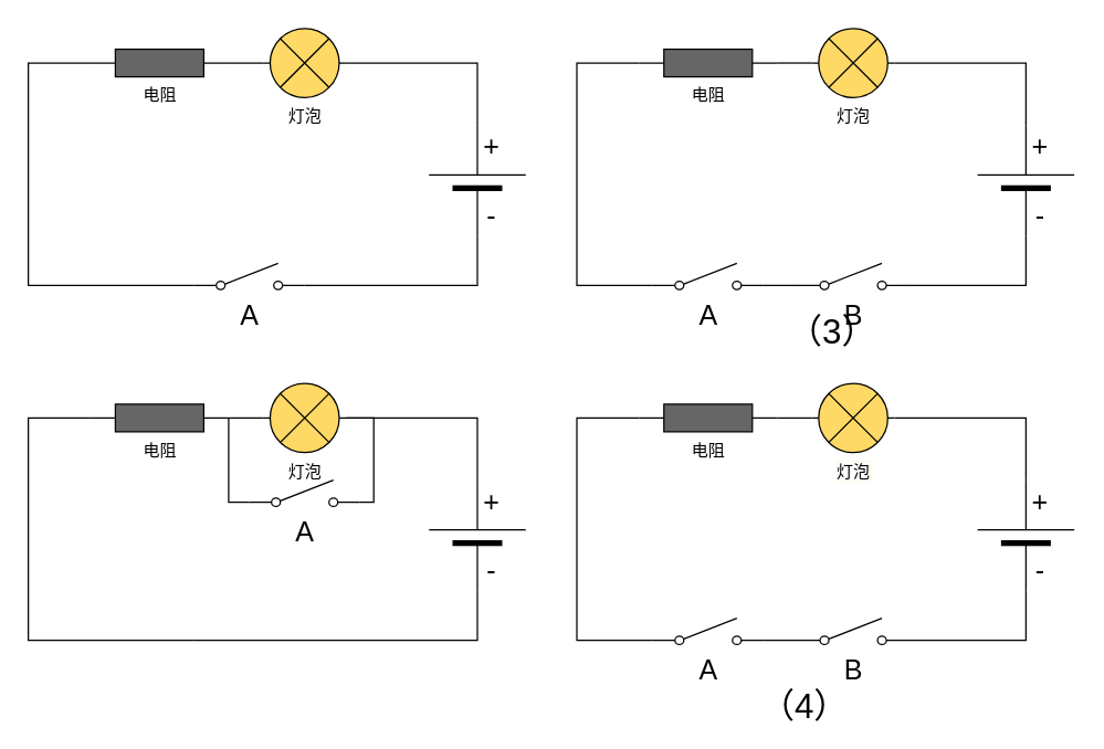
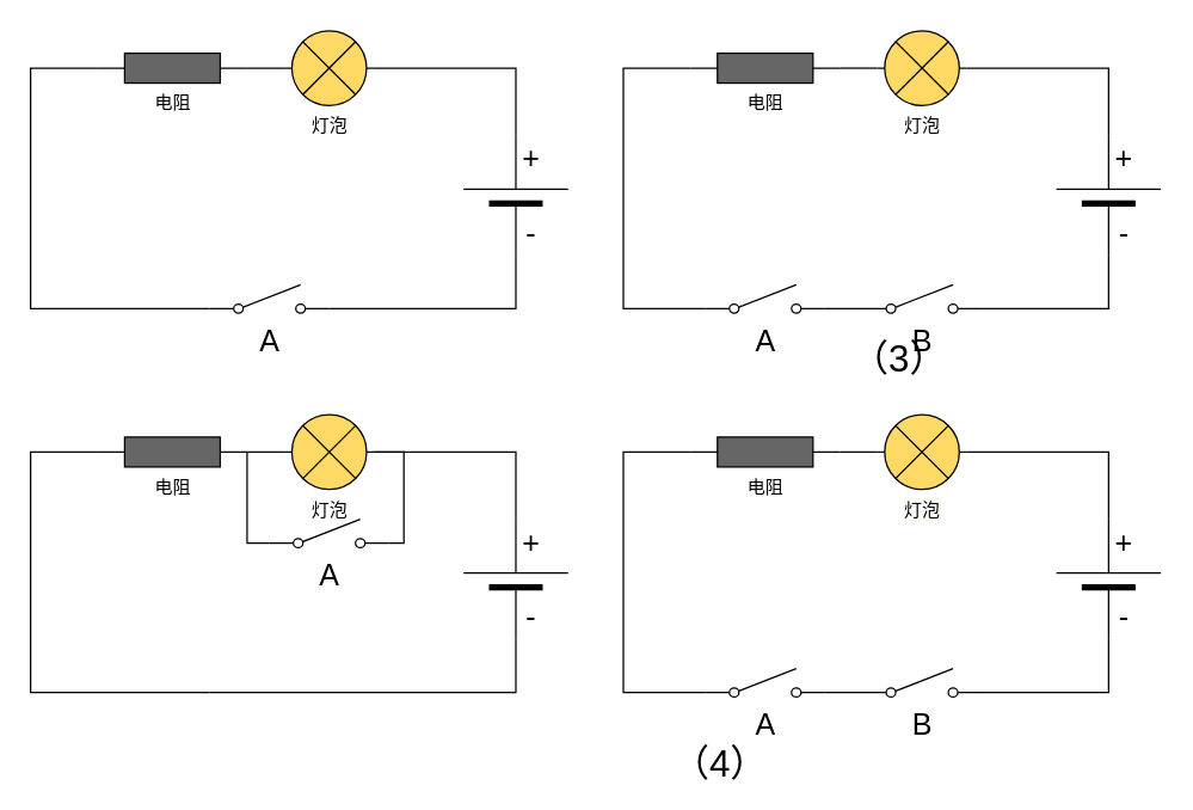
  <mxCell id="0" />
  <mxCell id="1" parent="0" />
  <mxCell id="2" value="&lt;font style=&quot;font-size: 20px&quot;&gt;A&lt;/font&gt;" style="pointerEvents=1;verticalLabelPosition=bottom;shadow=0;dashed=0;align=center;html=1;verticalAlign=top;shape=mxgraph.electrical.electro-mechanical.simple_switch;" vertex="1" parent="1"><mxGeometry x="140" y="190" width="80" height="19" as="geometry" /></mxCell>
  <mxCell id="3" style="edgeStyle=orthogonalEdgeStyle;rounded=0;orthogonalLoop=1;jettySize=auto;html=1;exitX=1;exitY=0.5;exitDx=0;exitDy=0;exitPerimeter=0;endArrow=none;endFill=0;" edge="1" parent="1" source="4" target="6"><mxGeometry relative="1" as="geometry" /></mxCell>
  <mxCell id="4" value="灯泡" style="pointerEvents=1;verticalLabelPosition=bottom;shadow=0;dashed=0;align=center;html=1;verticalAlign=top;shape=mxgraph.electrical.miscellaneous.light_bulb;fillColor=#FFD966;" vertex="1" parent="1"><mxGeometry x="190" y="20" width="60" height="50" as="geometry" /></mxCell>
  <mxCell id="5" style="edgeStyle=orthogonalEdgeStyle;rounded=0;orthogonalLoop=1;jettySize=auto;html=1;exitX=0;exitY=0.5;exitDx=0;exitDy=0;exitPerimeter=0;entryX=1;entryY=0.84;entryDx=0;entryDy=0;entryPerimeter=0;endArrow=none;endFill=0;" edge="1" parent="1" source="6" target="2"><mxGeometry relative="1" as="geometry" /></mxCell>
  <mxCell id="6" value="" style="verticalLabelPosition=bottom;shadow=0;dashed=0;align=center;fillColor=#000000;html=1;verticalAlign=top;strokeWidth=1;shape=mxgraph.electrical.miscellaneous.monocell_battery;direction=north;" vertex="1" parent="1"><mxGeometry x="310" y="90" width="70" height="80" as="geometry" /></mxCell>
  <mxCell id="7" style="edgeStyle=orthogonalEdgeStyle;rounded=0;orthogonalLoop=1;jettySize=auto;html=1;exitX=1;exitY=0.5;exitDx=0;exitDy=0;exitPerimeter=0;entryX=0;entryY=0.5;entryDx=0;entryDy=0;entryPerimeter=0;endArrow=none;endFill=0;" edge="1" parent="1" source="9" target="4"><mxGeometry relative="1" as="geometry" /></mxCell>
  <mxCell id="8" style="edgeStyle=orthogonalEdgeStyle;rounded=0;orthogonalLoop=1;jettySize=auto;html=1;entryX=0;entryY=0.84;entryDx=0;entryDy=0;entryPerimeter=0;endArrow=none;endFill=0;" edge="1" parent="1" source="9" target="2"><mxGeometry relative="1" as="geometry"><Array as="points"><mxPoint x="20" y="45" /><mxPoint x="20" y="206" /></Array></mxGeometry></mxCell>
  <mxCell id="9" value="电阻" style="pointerEvents=1;verticalLabelPosition=bottom;shadow=0;dashed=0;align=center;html=1;verticalAlign=top;shape=mxgraph.electrical.resistors.resistor_1;fillColor=#666666;" vertex="1" parent="1"><mxGeometry x="65" y="35" width="100" height="20" as="geometry" /></mxCell>
  <mxCell id="10" value="+" style="text;html=1;align=center;verticalAlign=middle;resizable=0;points=[];autosize=1;fontSize=20;" vertex="1" parent="1"><mxGeometry x="340" y="90" width="30" height="30" as="geometry" /></mxCell>
  <mxCell id="11" value="-" style="text;html=1;align=center;verticalAlign=middle;resizable=0;points=[];autosize=1;fontSize=20;" vertex="1" parent="1"><mxGeometry x="345" y="140" width="20" height="30" as="geometry" /></mxCell>
  <mxCell id="12" style="edgeStyle=orthogonalEdgeStyle;rounded=0;orthogonalLoop=1;jettySize=auto;html=1;exitX=1;exitY=0.84;exitDx=0;exitDy=0;exitPerimeter=0;entryX=0;entryY=0.84;entryDx=0;entryDy=0;entryPerimeter=0;endArrow=none;endFill=0;fontSize=20;" edge="1" parent="1" source="13" target="23"><mxGeometry relative="1" as="geometry" /></mxCell>
  <mxCell id="13" value="&lt;font style=&quot;font-size: 20px&quot;&gt;A&lt;/font&gt;" style="pointerEvents=1;verticalLabelPosition=bottom;shadow=0;dashed=0;align=center;html=1;verticalAlign=top;shape=mxgraph.electrical.electro-mechanical.simple_switch;" vertex="1" parent="1"><mxGeometry x="472" y="190" width="80" height="19" as="geometry" /></mxCell>
  <mxCell id="14" style="edgeStyle=orthogonalEdgeStyle;rounded=0;orthogonalLoop=1;jettySize=auto;html=1;exitX=1;exitY=0.5;exitDx=0;exitDy=0;exitPerimeter=0;endArrow=none;endFill=0;" edge="1" source="15" target="16" parent="1"><mxGeometry relative="1" as="geometry" /></mxCell>
  <mxCell id="15" value="灯泡" style="pointerEvents=1;verticalLabelPosition=bottom;shadow=0;dashed=0;align=center;html=1;verticalAlign=top;shape=mxgraph.electrical.miscellaneous.light_bulb;fillColor=#FFD966;" vertex="1" parent="1"><mxGeometry x="587" y="20" width="60" height="50" as="geometry" /></mxCell>
  <mxCell id="16" value="" style="verticalLabelPosition=bottom;shadow=0;dashed=0;align=center;fillColor=#000000;html=1;verticalAlign=top;strokeWidth=1;shape=mxgraph.electrical.miscellaneous.monocell_battery;direction=north;" vertex="1" parent="1"><mxGeometry x="707" y="90" width="70" height="80" as="geometry" /></mxCell>
  <mxCell id="17" style="edgeStyle=orthogonalEdgeStyle;rounded=0;orthogonalLoop=1;jettySize=auto;html=1;exitX=1;exitY=0.5;exitDx=0;exitDy=0;exitPerimeter=0;entryX=0;entryY=0.5;entryDx=0;entryDy=0;entryPerimeter=0;endArrow=none;endFill=0;" edge="1" source="19" target="15" parent="1"><mxGeometry relative="1" as="geometry" /></mxCell>
  <mxCell id="18" style="edgeStyle=orthogonalEdgeStyle;rounded=0;orthogonalLoop=1;jettySize=auto;html=1;entryX=0;entryY=0.84;entryDx=0;entryDy=0;entryPerimeter=0;endArrow=none;endFill=0;" edge="1" source="19" target="13" parent="1"><mxGeometry relative="1" as="geometry"><Array as="points"><mxPoint x="417" y="45" /><mxPoint x="417" y="206" /></Array></mxGeometry></mxCell>
  <mxCell id="19" value="电阻" style="pointerEvents=1;verticalLabelPosition=bottom;shadow=0;dashed=0;align=center;html=1;verticalAlign=top;shape=mxgraph.electrical.resistors.resistor_1;fillColor=#666666;" vertex="1" parent="1"><mxGeometry x="462" y="35" width="100" height="20" as="geometry" /></mxCell>
  <mxCell id="20" value="+" style="text;html=1;align=center;verticalAlign=middle;resizable=0;points=[];autosize=1;fontSize=20;" vertex="1" parent="1"><mxGeometry x="737" y="90" width="30" height="30" as="geometry" /></mxCell>
  <mxCell id="21" value="-" style="text;html=1;align=center;verticalAlign=middle;resizable=0;points=[];autosize=1;fontSize=20;" vertex="1" parent="1"><mxGeometry x="742" y="140" width="20" height="30" as="geometry" /></mxCell>
  <mxCell id="22" style="edgeStyle=orthogonalEdgeStyle;rounded=0;orthogonalLoop=1;jettySize=auto;html=1;exitX=1;exitY=0.84;exitDx=0;exitDy=0;exitPerimeter=0;entryX=0;entryY=1;entryDx=0;entryDy=0;entryPerimeter=0;endArrow=none;endFill=0;fontSize=20;" edge="1" parent="1" source="23" target="21"><mxGeometry relative="1" as="geometry" /></mxCell>
  <mxCell id="23" value="&lt;font style=&quot;font-size: 20px&quot;&gt;B&lt;/font&gt;" style="pointerEvents=1;verticalLabelPosition=bottom;shadow=0;dashed=0;align=center;html=1;verticalAlign=top;shape=mxgraph.electrical.electro-mechanical.simple_switch;" vertex="1" parent="1"><mxGeometry x="577" y="190" width="80" height="19" as="geometry" /></mxCell>
  <mxCell id="24" style="edgeStyle=orthogonalEdgeStyle;rounded=0;orthogonalLoop=1;jettySize=auto;html=1;exitX=1;exitY=0.84;exitDx=0;exitDy=0;exitPerimeter=0;entryX=0;entryY=0.84;entryDx=0;entryDy=0;entryPerimeter=0;endArrow=none;endFill=0;fontSize=20;" edge="1" source="25" target="35" parent="1"><mxGeometry relative="1" as="geometry" /></mxCell>
  <mxCell id="25" value="&lt;font style=&quot;font-size: 20px&quot;&gt;A&lt;/font&gt;" style="pointerEvents=1;verticalLabelPosition=bottom;shadow=0;dashed=0;align=center;html=1;verticalAlign=top;shape=mxgraph.electrical.electro-mechanical.simple_switch;" vertex="1" parent="1"><mxGeometry x="472" y="447" width="80" height="19" as="geometry" /></mxCell>
  <mxCell id="26" style="edgeStyle=orthogonalEdgeStyle;rounded=0;orthogonalLoop=1;jettySize=auto;html=1;exitX=1;exitY=0.5;exitDx=0;exitDy=0;exitPerimeter=0;endArrow=none;endFill=0;" edge="1" source="27" target="28" parent="1"><mxGeometry relative="1" as="geometry" /></mxCell>
  <mxCell id="27" value="&lt;span style=&quot;background-color: rgb(255 , 255 , 255)&quot;&gt;灯泡&lt;/span&gt;" style="pointerEvents=1;verticalLabelPosition=bottom;shadow=0;dashed=0;align=center;html=1;verticalAlign=top;shape=mxgraph.electrical.miscellaneous.light_bulb;labelBackgroundColor=#FFD966;fillColor=#FFD966;" vertex="1" parent="1"><mxGeometry x="587" y="277" width="60" height="50" as="geometry" /></mxCell>
  <mxCell id="28" value="" style="verticalLabelPosition=bottom;shadow=0;dashed=0;align=center;fillColor=#000000;html=1;verticalAlign=top;strokeWidth=1;shape=mxgraph.electrical.miscellaneous.monocell_battery;direction=north;" vertex="1" parent="1"><mxGeometry x="707" y="347" width="70" height="80" as="geometry" /></mxCell>
  <mxCell id="29" style="edgeStyle=orthogonalEdgeStyle;rounded=0;orthogonalLoop=1;jettySize=auto;html=1;exitX=1;exitY=0.5;exitDx=0;exitDy=0;exitPerimeter=0;entryX=0;entryY=0.5;entryDx=0;entryDy=0;entryPerimeter=0;endArrow=none;endFill=0;" edge="1" source="31" target="27" parent="1"><mxGeometry relative="1" as="geometry" /></mxCell>
  <mxCell id="30" style="edgeStyle=orthogonalEdgeStyle;rounded=0;orthogonalLoop=1;jettySize=auto;html=1;entryX=0;entryY=0.84;entryDx=0;entryDy=0;entryPerimeter=0;endArrow=none;endFill=0;" edge="1" source="31" target="25" parent="1"><mxGeometry relative="1" as="geometry"><Array as="points"><mxPoint x="417" y="302" /><mxPoint x="417" y="463" /></Array></mxGeometry></mxCell>
  <mxCell id="31" value="电阻" style="pointerEvents=1;verticalLabelPosition=bottom;shadow=0;dashed=0;align=center;html=1;verticalAlign=top;shape=mxgraph.electrical.resistors.resistor_1;fillColor=#666666;" vertex="1" parent="1"><mxGeometry x="462" y="292" width="100" height="20" as="geometry" /></mxCell>
  <mxCell id="32" value="+" style="text;html=1;align=center;verticalAlign=middle;resizable=0;points=[];autosize=1;fontSize=20;" vertex="1" parent="1"><mxGeometry x="737" y="347" width="30" height="30" as="geometry" /></mxCell>
  <mxCell id="33" value="-" style="text;html=1;align=center;verticalAlign=middle;resizable=0;points=[];autosize=1;fontSize=20;" vertex="1" parent="1"><mxGeometry x="742" y="397" width="20" height="30" as="geometry" /></mxCell>
  <mxCell id="34" style="edgeStyle=orthogonalEdgeStyle;rounded=0;orthogonalLoop=1;jettySize=auto;html=1;exitX=1;exitY=0.84;exitDx=0;exitDy=0;exitPerimeter=0;entryX=0;entryY=1;entryDx=0;entryDy=0;entryPerimeter=0;endArrow=none;endFill=0;fontSize=20;" edge="1" source="35" target="33" parent="1"><mxGeometry relative="1" as="geometry" /></mxCell>
  <mxCell id="35" value="&lt;font style=&quot;font-size: 20px&quot;&gt;B&lt;/font&gt;" style="pointerEvents=1;verticalLabelPosition=bottom;shadow=0;dashed=0;align=center;html=1;verticalAlign=top;shape=mxgraph.electrical.electro-mechanical.simple_switch;" vertex="1" parent="1"><mxGeometry x="577" y="447" width="80" height="19" as="geometry" /></mxCell>
  <mxCell id="36" style="edgeStyle=orthogonalEdgeStyle;rounded=0;orthogonalLoop=1;jettySize=auto;html=1;exitX=1;exitY=0.5;exitDx=0;exitDy=0;exitPerimeter=0;endArrow=none;endFill=0;" edge="1" source="37" target="39" parent="1"><mxGeometry relative="1" as="geometry" /></mxCell>
  <mxCell id="37" value="灯泡" style="pointerEvents=1;verticalLabelPosition=bottom;shadow=0;dashed=0;align=center;html=1;verticalAlign=top;shape=mxgraph.electrical.miscellaneous.light_bulb;fillColor=#FFD966;" vertex="1" parent="1"><mxGeometry x="190" y="277" width="60" height="50" as="geometry" /></mxCell>
  <mxCell id="38" style="edgeStyle=orthogonalEdgeStyle;rounded=0;orthogonalLoop=1;jettySize=auto;html=1;exitX=0;exitY=0.5;exitDx=0;exitDy=0;exitPerimeter=0;endArrow=none;endFill=0;" edge="1" source="39" parent="1"><mxGeometry relative="1" as="geometry"><mxPoint x="140" y="463" as="targetPoint" /><Array as="points"><mxPoint x="345" y="463" /></Array></mxGeometry></mxCell>
  <mxCell id="39" value="" style="verticalLabelPosition=bottom;shadow=0;dashed=0;align=center;fillColor=#000000;html=1;verticalAlign=top;strokeWidth=1;shape=mxgraph.electrical.miscellaneous.monocell_battery;direction=north;" vertex="1" parent="1"><mxGeometry x="310" y="347" width="70" height="80" as="geometry" /></mxCell>
  <mxCell id="40" style="edgeStyle=orthogonalEdgeStyle;rounded=0;orthogonalLoop=1;jettySize=auto;html=1;exitX=1;exitY=0.5;exitDx=0;exitDy=0;exitPerimeter=0;entryX=0;entryY=0.5;entryDx=0;entryDy=0;entryPerimeter=0;endArrow=none;endFill=0;" edge="1" source="42" target="37" parent="1"><mxGeometry relative="1" as="geometry" /></mxCell>
  <mxCell id="41" style="edgeStyle=orthogonalEdgeStyle;rounded=0;orthogonalLoop=1;jettySize=auto;html=1;entryX=0;entryY=0.84;entryDx=0;entryDy=0;entryPerimeter=0;endArrow=none;endFill=0;" edge="1" source="42" parent="1"><mxGeometry relative="1" as="geometry"><mxPoint x="140" y="462.96" as="targetPoint" /><Array as="points"><mxPoint x="20" y="302" /><mxPoint x="20" y="463" /></Array></mxGeometry></mxCell>
  <mxCell id="42" value="电阻" style="pointerEvents=1;verticalLabelPosition=bottom;shadow=0;dashed=0;align=center;html=1;verticalAlign=top;shape=mxgraph.electrical.resistors.resistor_1;fillColor=#666666;" vertex="1" parent="1"><mxGeometry x="65" y="292" width="100" height="20" as="geometry" /></mxCell>
  <mxCell id="43" value="+" style="text;html=1;align=center;verticalAlign=middle;resizable=0;points=[];autosize=1;fontSize=20;" vertex="1" parent="1"><mxGeometry x="340" y="347" width="30" height="30" as="geometry" /></mxCell>
  <mxCell id="44" value="-" style="text;html=1;align=center;verticalAlign=middle;resizable=0;points=[];autosize=1;fontSize=20;" vertex="1" parent="1"><mxGeometry x="345" y="397" width="20" height="30" as="geometry" /></mxCell>
  <mxCell id="45" style="edgeStyle=orthogonalEdgeStyle;rounded=0;orthogonalLoop=1;jettySize=auto;html=1;exitX=0;exitY=0.84;exitDx=0;exitDy=0;exitPerimeter=0;entryX=1;entryY=0.5;entryDx=0;entryDy=0;entryPerimeter=0;endArrow=none;endFill=0;fontSize=20;" edge="1" parent="1" source="47" target="42"><mxGeometry relative="1" as="geometry"><Array as="points"><mxPoint x="165" y="363" /></Array></mxGeometry></mxCell>
  <mxCell id="46" style="edgeStyle=orthogonalEdgeStyle;rounded=0;orthogonalLoop=1;jettySize=auto;html=1;exitX=1;exitY=0.84;exitDx=0;exitDy=0;exitPerimeter=0;endArrow=none;endFill=0;fontSize=20;entryX=1;entryY=0.5;entryDx=0;entryDy=0;entryPerimeter=0;" edge="1" parent="1" source="47" target="37"><mxGeometry relative="1" as="geometry"><mxPoint x="280" y="307" as="targetPoint" /><Array as="points"><mxPoint x="270" y="363" /><mxPoint x="270" y="302" /></Array></mxGeometry></mxCell>
  <mxCell id="47" value="&lt;font style=&quot;font-size: 20px&quot;&gt;A&lt;/font&gt;" style="pointerEvents=1;verticalLabelPosition=bottom;shadow=0;dashed=0;align=center;html=1;verticalAlign=top;shape=mxgraph.electrical.electro-mechanical.simple_switch;" vertex="1" parent="1"><mxGeometry x="180" y="347" width="80" height="19" as="geometry" /></mxCell>
  <mxCell id="48" value="（3）" style="text;html=1;strokeColor=none;fillColor=none;align=center;verticalAlign=middle;whiteSpace=wrap;rounded=0;fontSize=25;" vertex="1" parent="1"><mxGeometry x="582" y="229" width="40" height="20" as="geometry" /></mxCell>
- <mxCell id="49" value="（4）" style="text;html=1;strokeColor=none;fillColor=none;align=center;verticalAlign=middle;whiteSpace=wrap;rounded=0;fontSize=25;" vertex="1" parent="1"><mxGeometry x="562" y="500" width="40" height="20" as="geometry" /></mxCell>
+ <mxCell id="49" value="（4）" style="text;html=1;strokeColor=none;fillColor=none;align=center;verticalAlign=middle;whiteSpace=wrap;rounded=0;fontSize=25;" vertex="1" parent="1"><mxGeometry x="462" y="500" width="40" height="20" as="geometry" /></mxCell>
